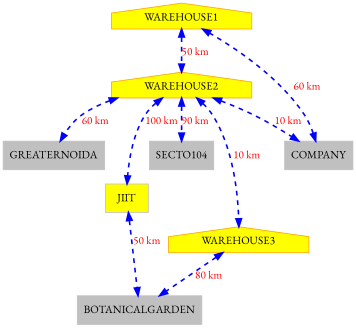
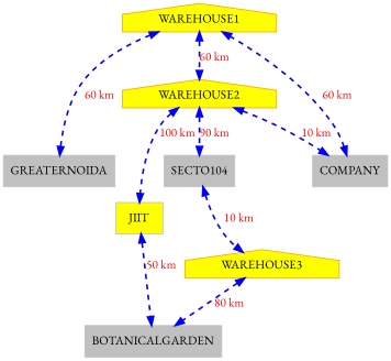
  digraph {
    fontname="EB Garamond"
    splines=true
    node [color=GREY fontname="EB Garamond" fontsize=14 shape=box style=filled]
    edge [color=blue dir=both fontcolor=red fontname="EB Garamond" penwidth=2 style=dashed]
    WAREHOUSE1 [color=orange fillcolor=yellow shape=house]
    WAREHOUSE2 [color=orange fillcolor=yellow shape=house]
    WAREHOUSE3 [color=orange fillcolor=yellow shape=house]
    JIIT [fillcolor=yellow]
    GREATERNOIDA
    SECTO104
    COMPANY
    BOTANICALGARDEN
-   WAREHOUSE1 -> WAREHOUSE2 [label="50 km"]
-   WAREHOUSE2 -> WAREHOUSE3 [label="10 km"]
+   WAREHOUSE1 -> WAREHOUSE2 [label="60 km"]
+   SECTO104 -> WAREHOUSE3 [label="10 km"]
    WAREHOUSE2 -> JIIT [label="100 km"]
-   WAREHOUSE2 -> GREATERNOIDA [label="60 km"]
+   WAREHOUSE1 -> GREATERNOIDA [label="60 km"]
    WAREHOUSE2 -> SECTO104 [label="90 km"]
    WAREHOUSE2 -> COMPANY [label="10 km"]
    WAREHOUSE3 -> BOTANICALGARDEN [label="80 km"]
    JIIT -> BOTANICALGARDEN [label="50 km"]
    COMPANY -> WAREHOUSE1 [label="60 km"]
  }
